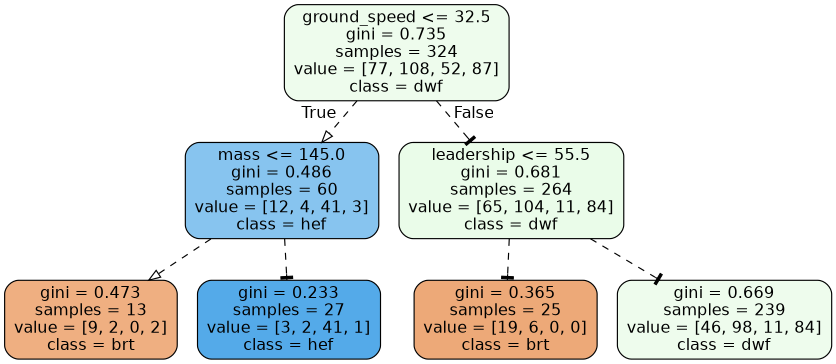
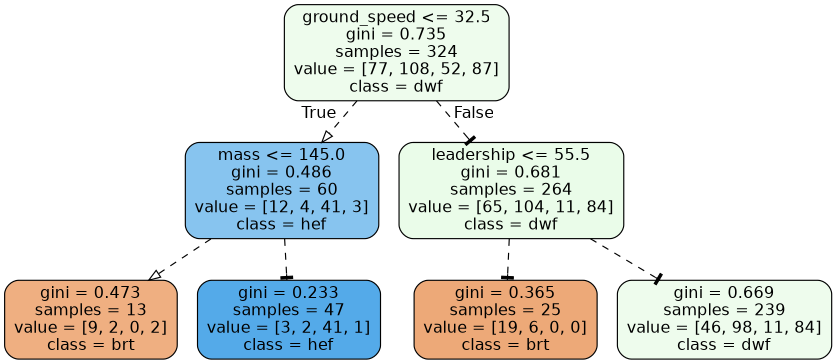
  digraph {
    node [color=black fillcolor="#47e53917" fontname=helvetica shape=box style="filled, rounded"]
    edge [fontname=helvetica style=dashed arrowhead=tee]
    n1 [label="ground_speed <= 32.5\ngini = 0.735\nsamples = 324\nvalue = [77, 108, 52, 87]\nclass = dwf"]
    n2 [fillcolor="#399de59a" label="mass <= 145.0\ngini = 0.486\nsamples = 60\nvalue = [12, 4, 41, 3]\nclass = hef"]
    n3 [fillcolor="#47e5391c" label="leadership <= 55.5\ngini = 0.681\nsamples = 264\nvalue = [65, 104, 11, 84]\nclass = dwf"]
    n4 [fillcolor="#e58139a2" label="gini = 0.473\nsamples = 13\nvalue = [9, 2, 0, 2]\nclass = brt"]
-   n5 [fillcolor="#399de5dc" label="gini = 0.233\nsamples = 27\nvalue = [3, 2, 41, 1]\nclass = hef"]
+   n5 [fillcolor="#399de5dc" label="gini = 0.233\nsamples = 47\nvalue = [3, 2, 41, 1]\nclass = hef"]
    n6 [fillcolor="#e58139ae" label="gini = 0.365\nsamples = 25\nvalue = [19, 6, 0, 0]\nclass = brt"]
    n7 [label="gini = 0.669\nsamples = 239\nvalue = [46, 98, 11, 84]\nclass = dwf"]
    n1 -> n2 [headlabel=True labelangle=45 labeldistance=2.5 arrowhead=onormal]
    n1 -> n3 [headlabel=False labelangle=-45 labeldistance=2.5]
    n2 -> n4 [arrowhead=onormal]
    n2 -> n5
    n3 -> n6
    n3 -> n7
  }
